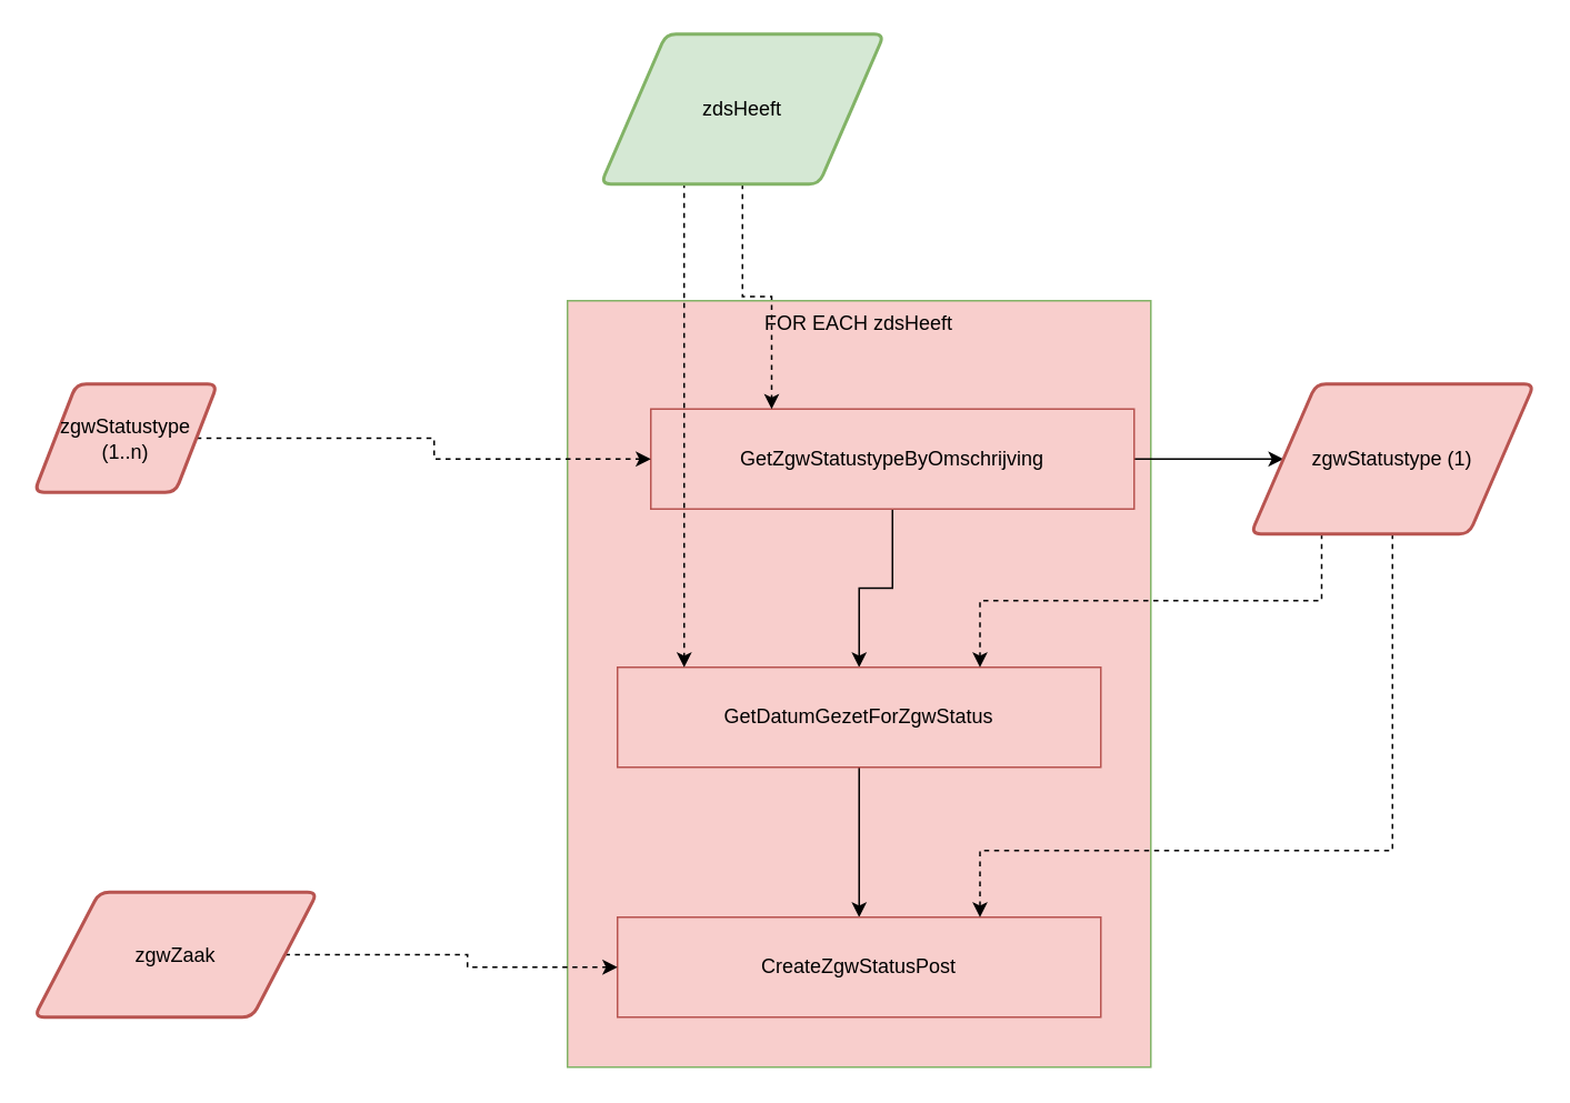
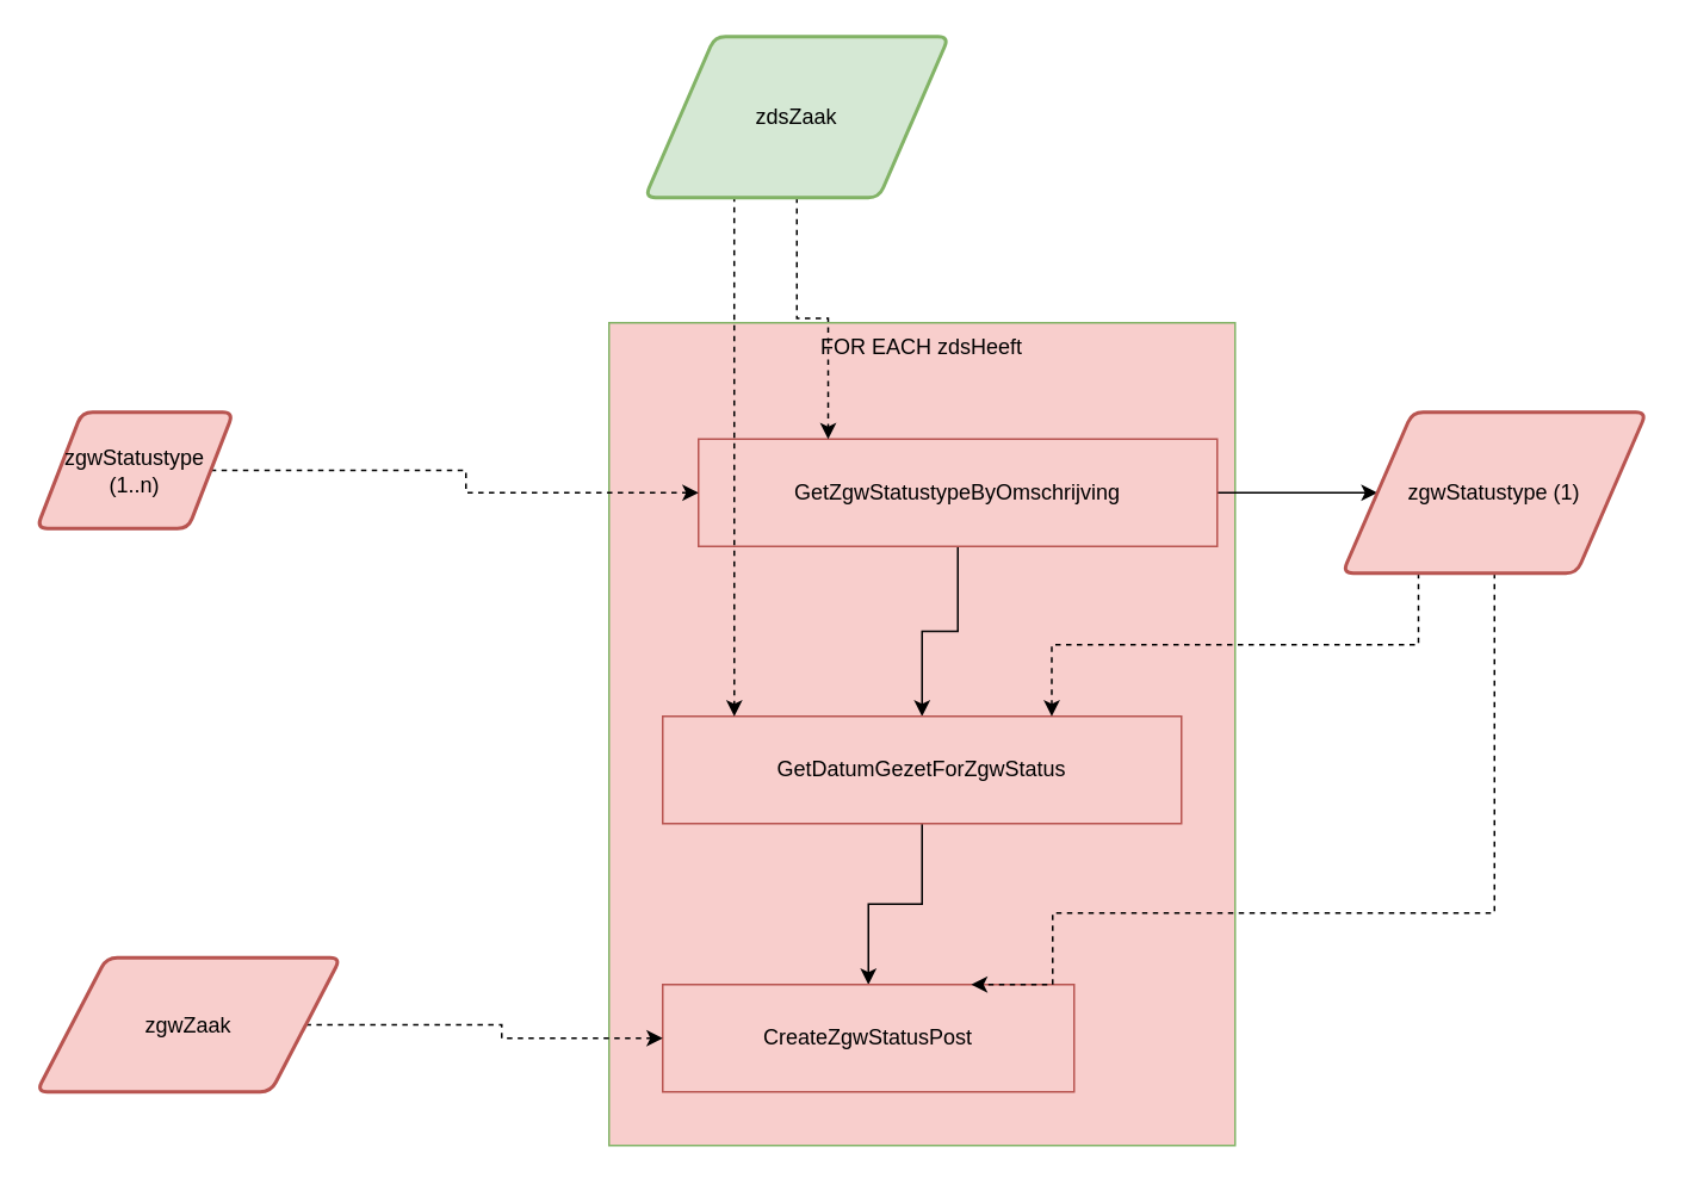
  <mxCell id="0" />
  <mxCell id="1" parent="0" />
  <mxCell id="2" value="FOR EACH zdsHeeft" style="rounded=0;whiteSpace=wrap;html=1;fillColor=#f8cecc;strokeColor=#82b366;verticalAlign=top;" vertex="1" parent="1"><mxGeometry x="340" y="180" width="350" height="460" as="geometry" /></mxCell>
  <mxCell id="3" style="edgeStyle=orthogonalEdgeStyle;rounded=0;orthogonalLoop=1;jettySize=auto;html=1;entryX=0.5;entryY=0;entryDx=0;entryDy=0;" edge="1" parent="1" source="5" target="7"><mxGeometry relative="1" as="geometry" /></mxCell>
  <mxCell id="4" style="edgeStyle=orthogonalEdgeStyle;rounded=0;orthogonalLoop=1;jettySize=auto;html=1;entryX=0;entryY=0.5;entryDx=0;entryDy=0;" edge="1" parent="1" source="5" target="18"><mxGeometry relative="1" as="geometry" /></mxCell>
  <mxCell id="5" value="GetZgwStatustypeByOmschrijving" style="rounded=0;whiteSpace=wrap;html=1;fillColor=#f8cecc;strokeColor=#b85450;" vertex="1" parent="1"><mxGeometry x="390" y="245" width="290" height="60" as="geometry" /></mxCell>
  <mxCell id="6" style="edgeStyle=orthogonalEdgeStyle;rounded=0;orthogonalLoop=1;jettySize=auto;html=1;entryX=0.5;entryY=0;entryDx=0;entryDy=0;" edge="1" parent="1" source="7" target="8"><mxGeometry relative="1" as="geometry" /></mxCell>
  <mxCell id="7" value="GetDatumGezetForZgwStatus" style="rounded=0;whiteSpace=wrap;html=1;fillColor=#f8cecc;strokeColor=#b85450;" vertex="1" parent="1"><mxGeometry x="370" y="400" width="290" height="60" as="geometry" /></mxCell>
- <mxCell id="8" value="CreateZgwStatusPost" style="rounded=0;whiteSpace=wrap;html=1;fillColor=#f8cecc;strokeColor=#b85450;" vertex="1" parent="1"><mxGeometry x="370" y="550" width="290" height="60" as="geometry" /></mxCell>
+ <mxCell id="8" value="CreateZgwStatusPost" style="rounded=0;whiteSpace=wrap;html=1;fillColor=#f8cecc;strokeColor=#b85450;" vertex="1" parent="1"><mxGeometry x="370" y="550" width="230" height="60" as="geometry" /></mxCell>
  <mxCell id="9" style="edgeStyle=orthogonalEdgeStyle;rounded=0;orthogonalLoop=1;jettySize=auto;html=1;entryX=0;entryY=0.5;entryDx=0;entryDy=0;dashed=1;" edge="1" parent="1" source="10" target="5"><mxGeometry relative="1" as="geometry" /></mxCell>
  <mxCell id="10" value="zgwStatustype (1..n)" style="shape=parallelogram;html=1;strokeWidth=2;perimeter=parallelogramPerimeter;whiteSpace=wrap;rounded=1;arcSize=12;size=0.23;fillColor=#f8cecc;strokeColor=#b85450;" vertex="1" parent="1"><mxGeometry x="20" y="230" width="110" height="65" as="geometry" /></mxCell>
  <mxCell id="11" style="edgeStyle=orthogonalEdgeStyle;rounded=0;orthogonalLoop=1;jettySize=auto;html=1;entryX=0.25;entryY=0;entryDx=0;entryDy=0;dashed=1;" edge="1" parent="1" source="13" target="5"><mxGeometry relative="1" as="geometry" /></mxCell>
  <mxCell id="12" style="edgeStyle=orthogonalEdgeStyle;rounded=0;orthogonalLoop=1;jettySize=auto;html=1;entryX=0.138;entryY=0;entryDx=0;entryDy=0;entryPerimeter=0;dashed=1;exitX=0.294;exitY=0.993;exitDx=0;exitDy=0;exitPerimeter=0;" edge="1" parent="1" source="13" target="7"><mxGeometry relative="1" as="geometry" /></mxCell>
- <mxCell id="13" value="zdsHeeft" style="shape=parallelogram;html=1;strokeWidth=2;perimeter=parallelogramPerimeter;whiteSpace=wrap;rounded=1;arcSize=12;size=0.23;fillColor=#d5e8d4;strokeColor=#82b366;" vertex="1" parent="1"><mxGeometry x="360" y="20" width="170" height="90" as="geometry" /></mxCell>
+ <mxCell id="13" value="zdsZaak" style="shape=parallelogram;html=1;strokeWidth=2;perimeter=parallelogramPerimeter;whiteSpace=wrap;rounded=1;arcSize=12;size=0.23;fillColor=#d5e8d4;strokeColor=#82b366;" vertex="1" parent="1"><mxGeometry x="360" y="20" width="170" height="90" as="geometry" /></mxCell>
  <mxCell id="14" style="edgeStyle=orthogonalEdgeStyle;rounded=0;orthogonalLoop=1;jettySize=auto;html=1;entryX=0;entryY=0.5;entryDx=0;entryDy=0;dashed=1;" edge="1" parent="1" source="15" target="8"><mxGeometry relative="1" as="geometry" /></mxCell>
  <mxCell id="15" value="zgwZaak" style="shape=parallelogram;html=1;strokeWidth=2;perimeter=parallelogramPerimeter;whiteSpace=wrap;rounded=1;arcSize=12;size=0.23;fillColor=#f8cecc;strokeColor=#b85450;" vertex="1" parent="1"><mxGeometry x="20" y="535" width="170" height="75" as="geometry" /></mxCell>
  <mxCell id="16" style="edgeStyle=orthogonalEdgeStyle;rounded=0;orthogonalLoop=1;jettySize=auto;html=1;entryX=0.75;entryY=0;entryDx=0;entryDy=0;exitX=0.25;exitY=1;exitDx=0;exitDy=0;dashed=1;" edge="1" parent="1" source="18" target="7"><mxGeometry relative="1" as="geometry" /></mxCell>
  <mxCell id="17" style="edgeStyle=orthogonalEdgeStyle;rounded=0;orthogonalLoop=1;jettySize=auto;html=1;entryX=0.75;entryY=0;entryDx=0;entryDy=0;dashed=1;exitX=0.5;exitY=1;exitDx=0;exitDy=0;" edge="1" parent="1" source="18" target="8"><mxGeometry relative="1" as="geometry"><Array as="points"><mxPoint x="835" y="510" /><mxPoint x="588" y="510" /></Array></mxGeometry></mxCell>
  <mxCell id="18" value="zgwStatustype (1)" style="shape=parallelogram;html=1;strokeWidth=2;perimeter=parallelogramPerimeter;whiteSpace=wrap;rounded=1;arcSize=12;size=0.23;fillColor=#f8cecc;strokeColor=#b85450;" vertex="1" parent="1"><mxGeometry x="750" y="230" width="170" height="90" as="geometry" /></mxCell>
